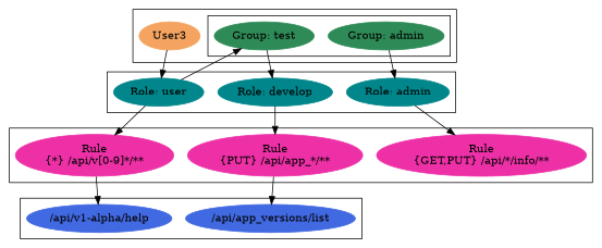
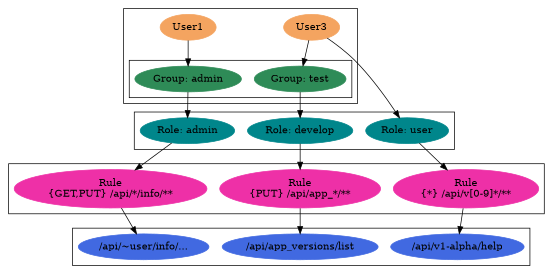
  digraph {
    node [color=turquoise4 style=filled]
    n1 [color=seagreen label="Group: admin"]
    n2 [color=seagreen label="Group: test"]
+   n3 [color=sandybrown label=User1]
    n4 [color=sandybrown label=User3]
    n5 [label="Role: admin"]
    n6 [label="Role: develop"]
    n7 [label="Role: user"]
    n8 [color=maroon2 label="Rule\n{GET,PUT} /api/*/info/**"]
    n9 [color=maroon2 label="Rule\n{PUT} /api/app_*/**"]
    n10 [color=maroon2 label="Rule\n{*} /api/v[0-9]*/**"]
+   n11 [color=royalblue label="/api/~user/info/..."]
    n12 [color=royalblue label="/api/app_versions/list"]
    n13 [color=royalblue label="/api/v1-alpha/help"]
    subgraph cluster_1 {
+     n3
      n4
      subgraph cluster_2 {
        n1
        n2
      }
    }
    subgraph cluster_3 {
      n5
      n6
      n7
    }
    subgraph cluster_4 {
      n8
      n9
      n10
    }
    subgraph cluster_5 {
+     n11
      n12
      n13
    }
    n1 -> n5
    n2 -> n6
-   n7 -> n2
+   n3 -> n1
+   n4 -> n2
    n4 -> n7
    n5 -> n8
    n6 -> n9
    n7 -> n10
+   n8 -> n11
    n9 -> n12
    n10 -> n13
  }
